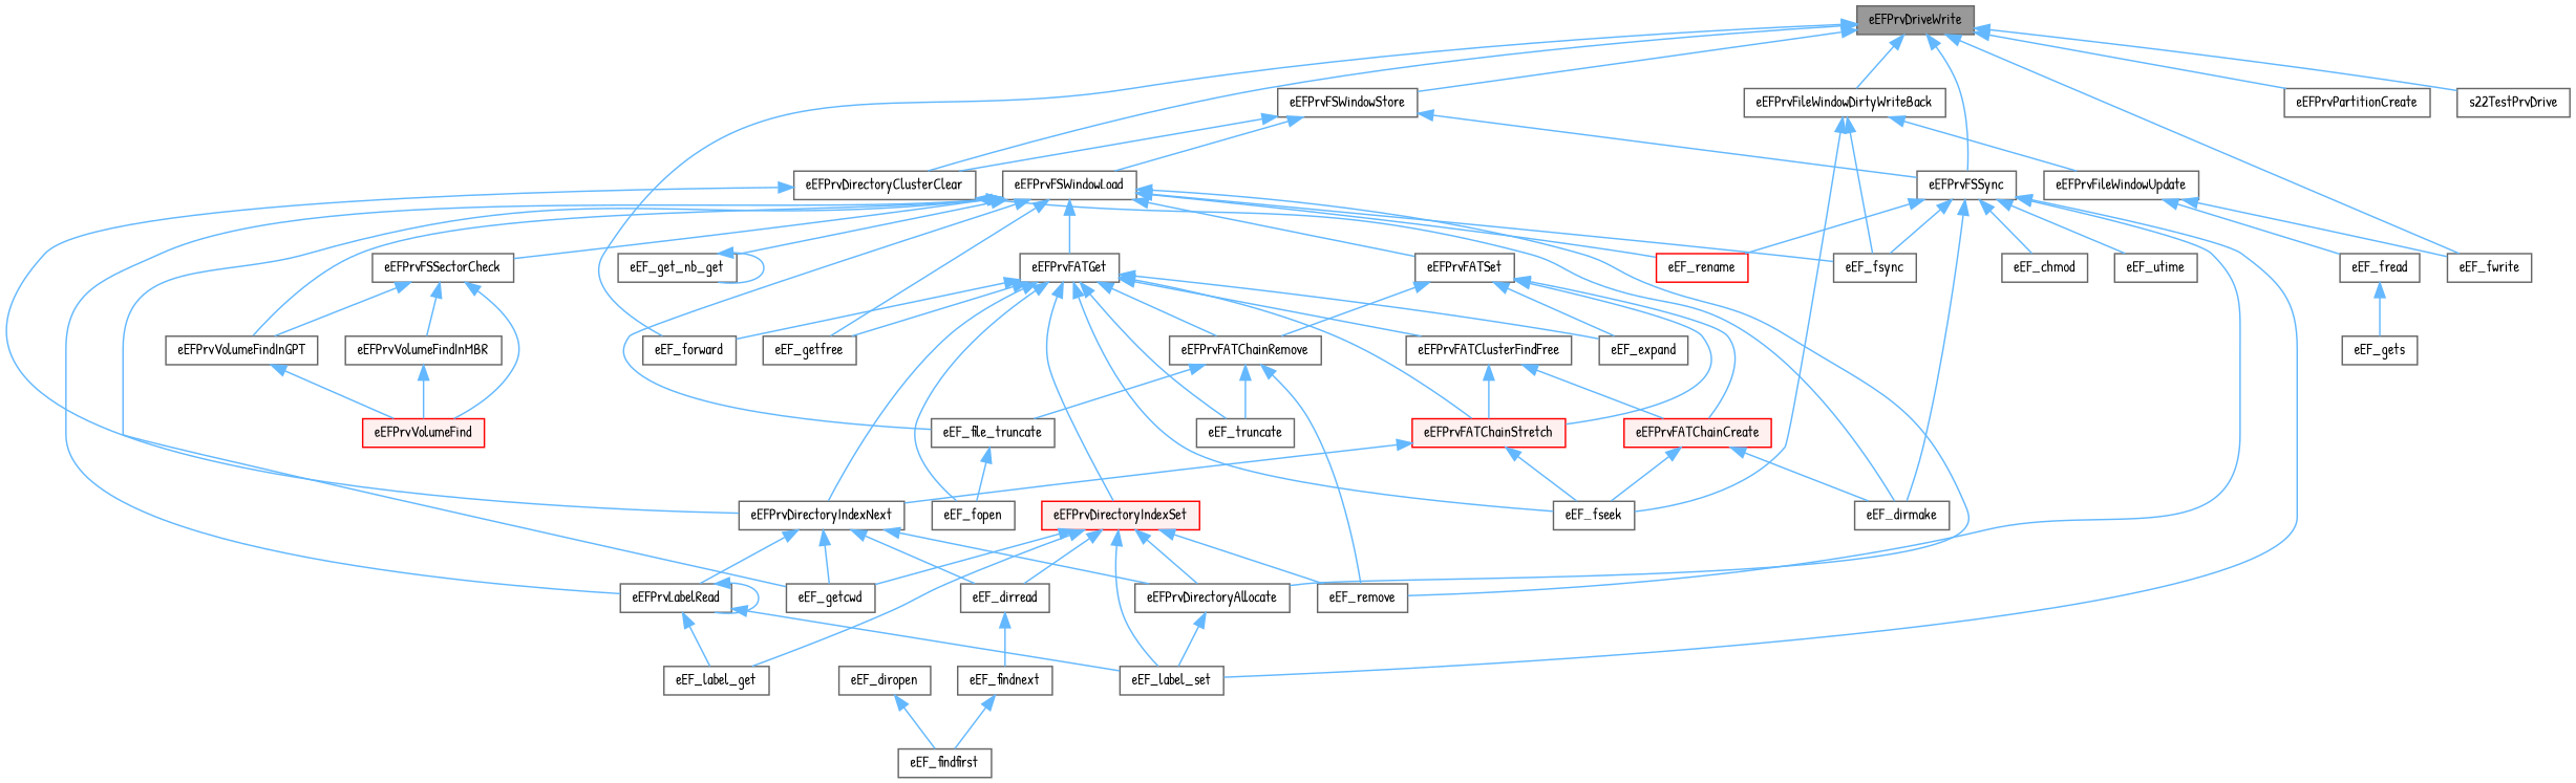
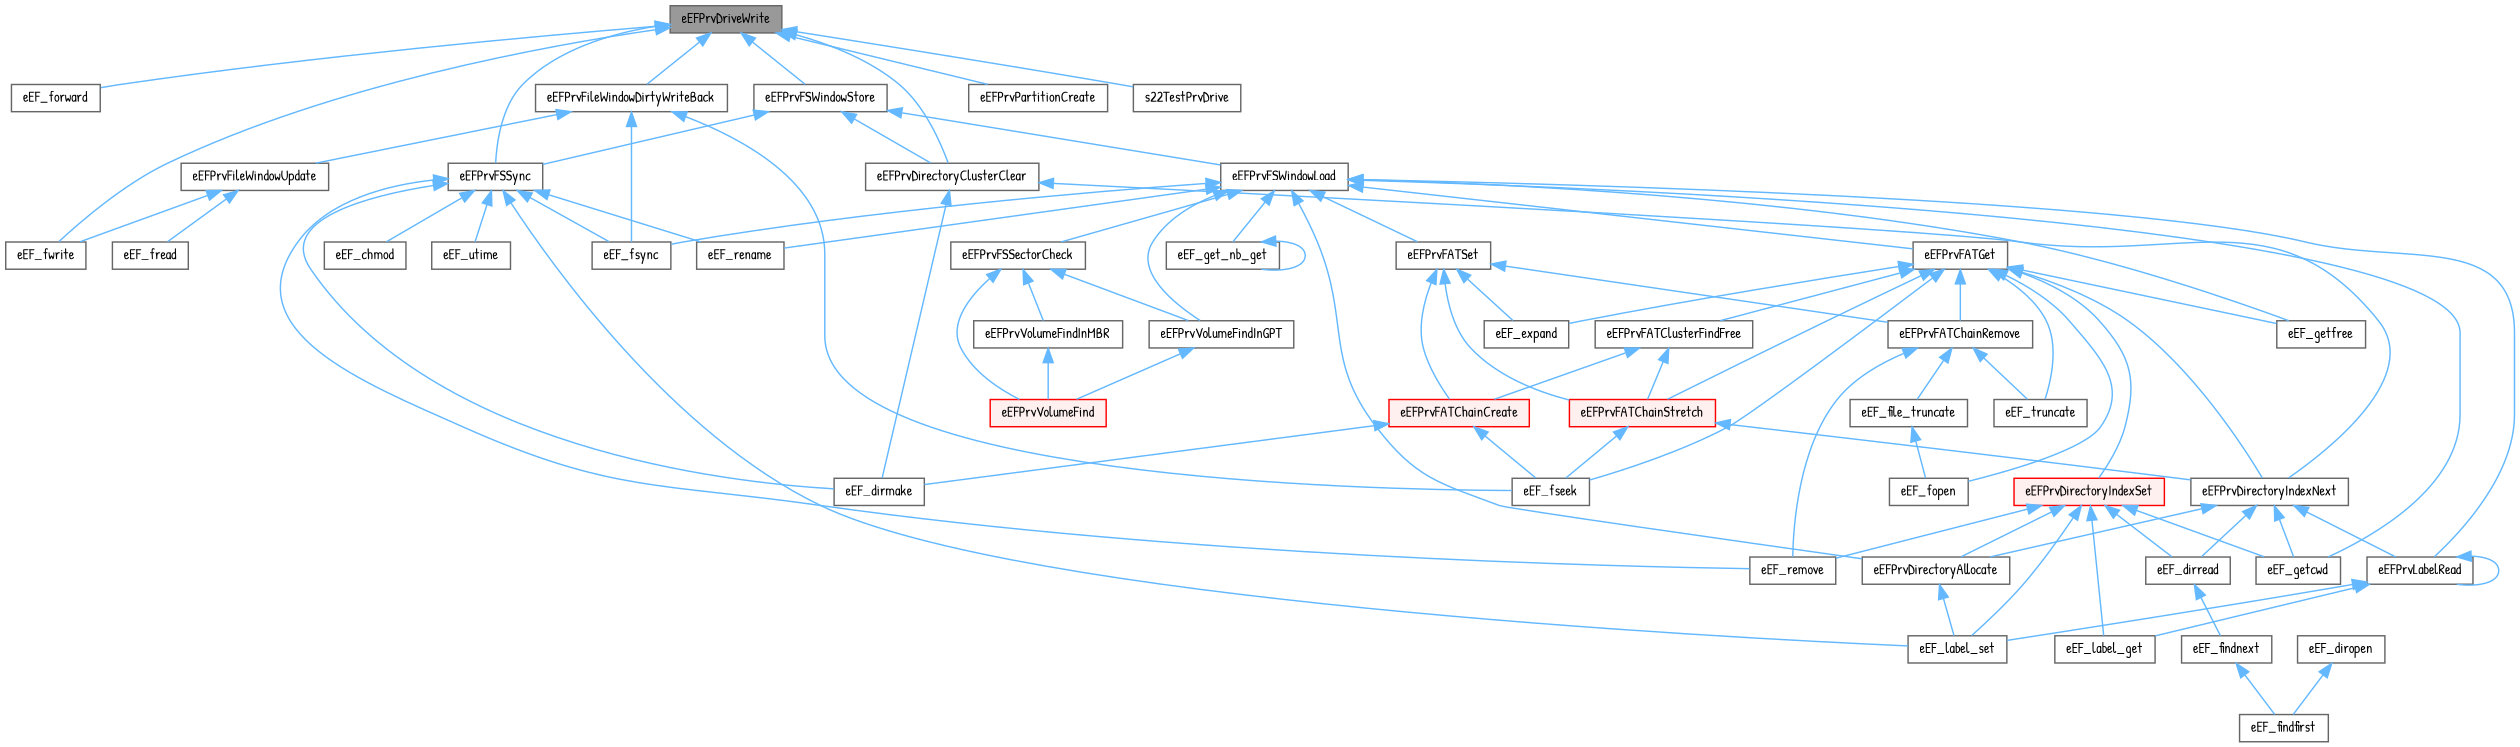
  digraph {
    fontname="Patrick Hand"
    rankdir=TB
    node [color=grey40 fillcolor=white fontname="Patrick Hand" fontsize=10 shape=box style=filled]
    edge [color=steelblue1 dir=back fontname="Patrick Hand" fontsize=10 labelfontname=Helvetica labelfontsize=10 style=solid]
    n1 [color=gray40 fillcolor=grey60 fontcolor=black height=0.2 label=eEFPrvDriveWrite width=0.4]
    n2 [height=0.2 label=eEF_forward width=0.4]
    n3 [height=0.2 label=eEF_fwrite width=0.4]
    n4 [height=0.2 label=eEFPrvDirectoryClusterClear width=0.4]
    n5 [height=0.2 label=eEFPrvFileWindowDirtyWriteBack width=0.4]
    n6 [height=0.2 label=eEFPrvFSSync width=0.4]
    n7 [height=0.2 label=eEFPrvFSWindowStore width=0.4]
    n8 [height=0.2 label=eEFPrvPartitionCreate width=0.4]
    n9 [height=0.2 label=s22TestPrvDrive width=0.4]
    n10 [height=0.2 label=eEF_dirmake width=0.4]
    n11 [height=0.2 label=eEFPrvDirectoryIndexNext width=0.4]
    n12 [height=0.2 label=eEF_fseek width=0.4]
    n13 [height=0.2 label=eEF_fsync width=0.4]
    n14 [height=0.2 label=eEFPrvFileWindowUpdate width=0.4]
    n15 [height=0.2 label=eEF_label_set width=0.4]
    n16 [height=0.2 label=eEF_chmod width=0.4]
    n17 [height=0.2 label=eEF_remove width=0.4]
-   n18 [color=red height=0.2 label=eEF_rename width=0.4]
+   n18 [height=0.2 label=eEF_rename width=0.4]
    n19 [height=0.2 label=eEF_utime width=0.4]
    n20 [height=0.2 label=eEFPrvFSWindowLoad width=0.4]
    n21 [height=0.2 label=eEF_dirread width=0.4]
    n22 [height=0.2 label=eEF_getcwd width=0.4]
    n23 [height=0.2 label=eEFPrvDirectoryAllocate width=0.4]
    n24 [height=0.2 label=eEFPrvLabelRead width=0.4]
    n25 [height=0.2 label=eEF_findnext width=0.4]
    n26 [height=0.2 label=eEF_label_get width=0.4]
    n27 [height=0.2 label=eEF_findfirst width=0.4]
    n28 [height=0.2 label=eEF_fread width=0.4]
-   n29 [height=0.2 label=eEF_gets width=0.4]
    n30 [height=0.2 label=eEF_file_truncate width=0.4]
    n31 [height=0.2 label=eEF_getfree width=0.4]
    n32 [height=0.2 label=eEF_get_nb_get width=0.4]
    n33 [height=0.2 label=eEFPrvFATGet width=0.4]
    n34 [height=0.2 label=eEFPrvFATSet width=0.4]
    n35 [height=0.2 label=eEFPrvFSSectorCheck width=0.4]
    n36 [height=0.2 label=eEFPrvVolumeFindInGPT width=0.4]
    n37 [height=0.2 label=eEF_fopen width=0.4]
    n38 [height=0.2 label=eEF_expand width=0.4]
    n39 [height=0.2 label=eEF_truncate width=0.4]
    n40 [color=red fillcolor="#FFF0F0" height=0.2 label=eEFPrvDirectoryIndexSet width=0.4]
    n41 [height=0.2 label=eEFPrvFATChainRemove width=0.4]
    n42 [color=red fillcolor="#FFF0F0" height=0.2 label=eEFPrvFATChainStretch width=0.4]
    n43 [height=0.2 label=eEFPrvFATClusterFindFree width=0.4]
    n44 [color=red fillcolor="#FFF0F0" height=0.2 label=eEFPrvFATChainCreate width=0.4]
    n45 [color=red fillcolor="#FFF0F0" height=0.2 label=eEFPrvVolumeFind width=0.4]
    n46 [height=0.2 label=eEFPrvVolumeFindInMBR width=0.4]
    n47 [height=0.2 label=eEF_diropen width=0.4]
    n1 -> n2
    n1 -> n3
    n1 -> n4
    n1 -> n5
    n1 -> n6
    n1 -> n7
    n1 -> n8
    n1 -> n9
    n4 -> n10
    n4 -> n11
    n5 -> n12
    n5 -> n13
    n5 -> n14
    n6 -> n10
    n6 -> n13
    n6 -> n15
    n6 -> n16
    n6 -> n17
    n6 -> n18
    n6 -> n19
    n7 -> n4
    n7 -> n6
    n7 -> n20
    n11 -> n21
    n11 -> n22
    n11 -> n23
    n11 -> n24
    n14 -> n3
    n14 -> n28
    n20 -> n13
    n20 -> n18
    n20 -> n22
    n20 -> n23
    n20 -> n24
-   n20 -> n30
    n20 -> n31
    n20 -> n32
    n20 -> n33
    n20 -> n34
    n20 -> n35
    n20 -> n36
    n21 -> n25
    n23 -> n15
    n24 -> n15
    n24 -> n24
    n24 -> n26
    n25 -> n27
-   n28 -> n29
    n30 -> n37
    n32 -> n32
-   n33 -> n2
    n33 -> n11
    n33 -> n12
    n33 -> n31
    n33 -> n37
    n33 -> n38
    n33 -> n39
    n33 -> n40
    n33 -> n41
    n33 -> n42
    n33 -> n43
    n34 -> n38
    n34 -> n41
    n34 -> n42
    n34 -> n44
    n35 -> n36
    n35 -> n45
    n35 -> n46
    n36 -> n45
    n40 -> n15
    n40 -> n17
    n40 -> n21
    n40 -> n22
    n40 -> n23
    n40 -> n26
    n41 -> n17
    n41 -> n30
    n41 -> n39
    n42 -> n11
    n42 -> n12
    n43 -> n42
    n43 -> n44
    n44 -> n10
    n44 -> n12
    n46 -> n45
    n47 -> n27
  }
